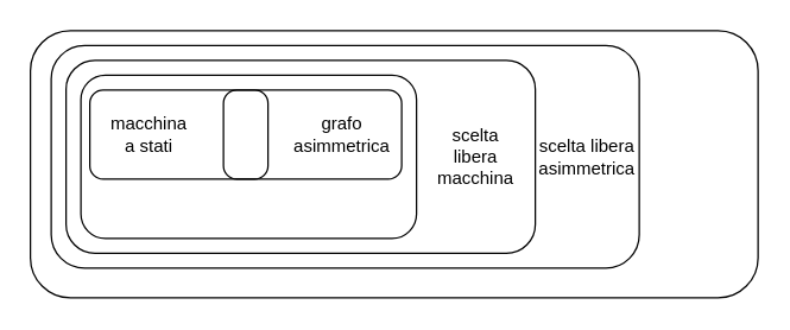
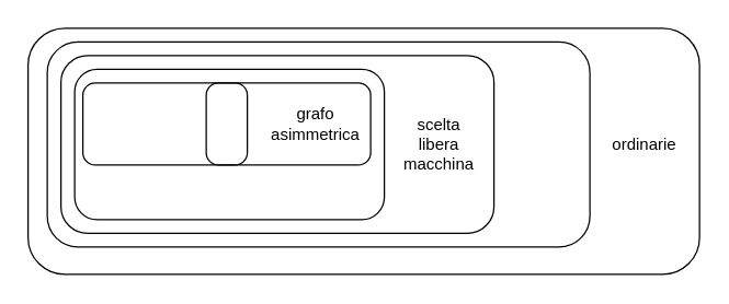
  <mxCell id="0" />
  <mxCell id="1" parent="0" />
  <mxCell id="2" value="" style="rounded=1;whiteSpace=wrap;html=1;fillColor=none;" vertex="1" parent="1"><mxGeometry x="60" y="60" width="120" height="60" as="geometry" /></mxCell>
  <mxCell id="3" value="" style="rounded=1;whiteSpace=wrap;html=1;fillColor=none;" vertex="1" parent="1"><mxGeometry x="150" y="60" width="120" height="60" as="geometry" /></mxCell>
- <mxCell id="4" value="macchina a stati" style="text;html=1;align=center;verticalAlign=middle;whiteSpace=wrap;rounded=0;" vertex="1" parent="1"><mxGeometry x="70" y="60" width="60" height="60" as="geometry" /></mxCell>
  <mxCell id="5" value="grafo asimmetrica" style="text;html=1;align=center;verticalAlign=middle;whiteSpace=wrap;rounded=0;" vertex="1" parent="1"><mxGeometry x="200" y="60" width="60" height="60" as="geometry" /></mxCell>
  <mxCell id="6" value="" style="rounded=1;whiteSpace=wrap;html=1;fillColor=none;" vertex="1" parent="1"><mxGeometry x="54" y="50" width="226" height="110" as="geometry" /></mxCell>
  <mxCell id="7" value="" style="rounded=1;whiteSpace=wrap;html=1;fillColor=none;" vertex="1" parent="1"><mxGeometry x="44" y="40" width="316" height="130" as="geometry" /></mxCell>
  <mxCell id="8" value="scelta libera macchina" style="text;html=1;align=center;verticalAlign=middle;whiteSpace=wrap;rounded=0;" vertex="1" parent="1"><mxGeometry x="290" y="40" width="60" height="130" as="geometry" /></mxCell>
  <mxCell id="9" value="" style="rounded=1;whiteSpace=wrap;html=1;fillColor=none;" vertex="1" parent="1"><mxGeometry x="34" y="30" width="396" height="150" as="geometry" /></mxCell>
- <mxCell id="10" value="scelta libera asimmetrica" style="text;html=1;align=center;verticalAlign=middle;whiteSpace=wrap;rounded=0;" vertex="1" parent="1"><mxGeometry x="360" y="40" width="70" height="130" as="geometry" /></mxCell>
  <mxCell id="11" value="" style="rounded=1;whiteSpace=wrap;html=1;fillColor=none;glass=0;shadow=0;" vertex="1" parent="1"><mxGeometry x="20" y="20" width="490" height="180" as="geometry" /></mxCell>
+ <mxCell id="12" value="ordinarie" style="text;html=1;align=center;verticalAlign=middle;whiteSpace=wrap;rounded=0;" vertex="1" parent="1"><mxGeometry x="430" y="90" width="80" height="30" as="geometry" /></mxCell>
